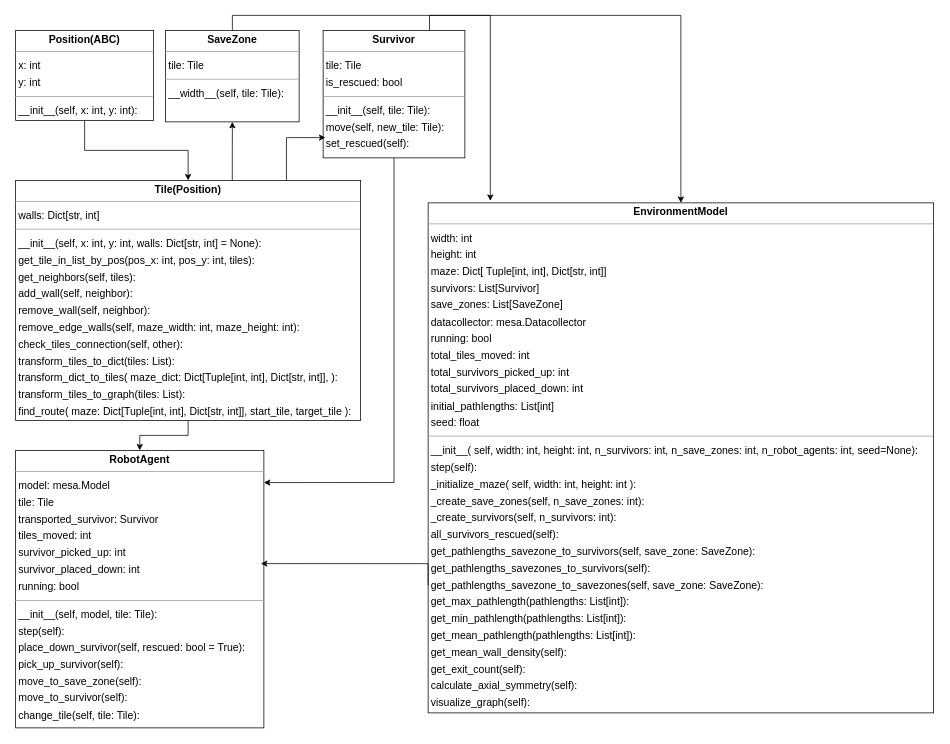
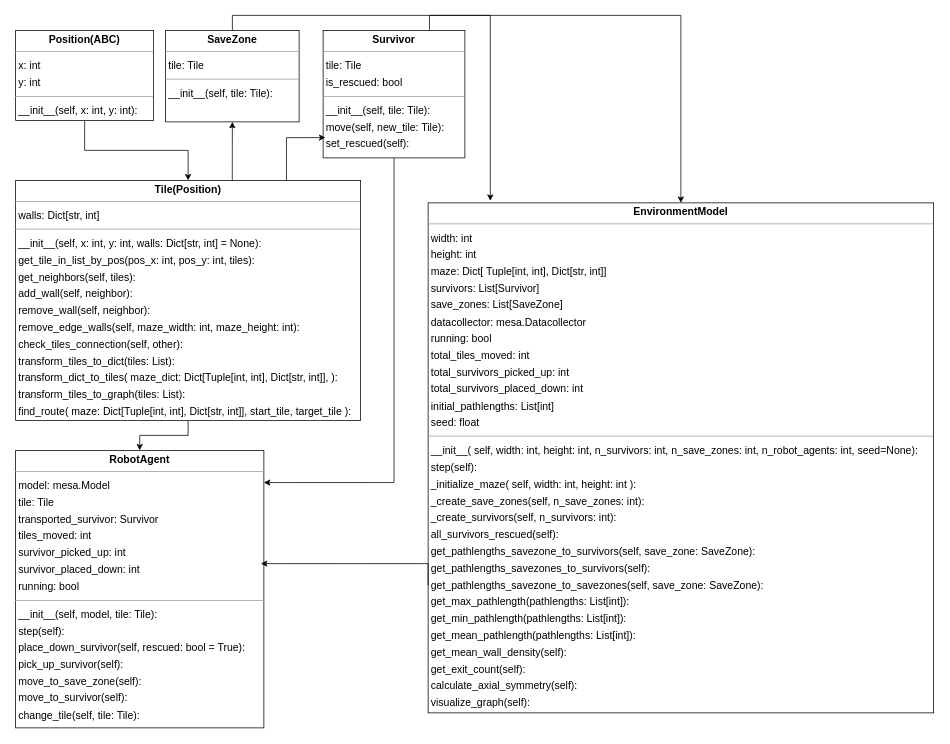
  <mxCell id="0" />
  <mxCell id="1" parent="0" />
  <mxCell id="2" value="&lt;p style=&quot;margin:0px;margin-top:4px;text-align:center;&quot;&gt;&lt;b&gt;EnvironmentModel&lt;/b&gt;&lt;/p&gt;&lt;hr size=&quot;1&quot;&gt;&lt;p style=&quot;margin:0 0 0 4px;line-height:1.6;&quot;&gt;width: int&lt;br&gt; height: int&amp;nbsp;&lt;br&gt; maze: Dict[ Tuple[int, int], Dict[str, int]]&lt;br&gt; survivors: List[Survivor]&lt;br&gt; save_zones: List[SaveZone]&lt;br&gt; datacollector: mesa.Datacollector&lt;/p&gt;&lt;p style=&quot;margin:0 0 0 4px;line-height:1.6;&quot;&gt;running: bool&lt;/p&gt;&lt;p style=&quot;margin:0 0 0 4px;line-height:1.6;&quot;&gt;total_tiles_moved: int&lt;/p&gt;&lt;p style=&quot;margin:0 0 0 4px;line-height:1.6;&quot;&gt;total_survivors_picked_up: int&lt;/p&gt;&lt;p style=&quot;margin:0 0 0 4px;line-height:1.6;&quot;&gt;total_survivors_placed_down: int&lt;/p&gt;&lt;p style=&quot;margin:0 0 0 4px;line-height:1.6;&quot;&gt;initial_pathlengths: List[int]&lt;/p&gt;&lt;p style=&quot;margin:0 0 0 4px;line-height:1.6;&quot;&gt;seed: float&lt;/p&gt;&lt;hr size=&quot;1&quot;&gt;&lt;p style=&quot;margin:0 0 0 4px;line-height:1.6;&quot;&gt; __init__(         self,         width: int,         height: int,         n_survivors: int,         n_save_zones: int,         n_robot_agents: int,         seed=None): &lt;br&gt; step(self): &lt;br&gt; _initialize_maze(         self, width: int, height: int     ): &lt;br&gt; _create_save_zones(self, n_save_zones: int): &lt;br&gt; _create_survivors(self, n_survivors: int): &lt;br&gt; all_survivors_rescued(self): &lt;br&gt; get_pathlengths_savezone_to_survivors(self, save_zone: SaveZone): &lt;br&gt; get_pathlengths_savezones_to_survivors(self): &lt;br&gt; get_pathlengths_savezone_to_savezones(self, save_zone: SaveZone): &lt;br&gt; get_max_pathlength(pathlengths: List[int]): &lt;br&gt; get_min_pathlength(pathlengths: List[int]): &lt;br&gt; get_mean_pathlength(pathlengths: List[int]): &lt;br&gt; get_mean_wall_density(self): &lt;br&gt; get_exit_count(self): &lt;br&gt; calculate_axial_symmetry(self):&lt;br&gt; visualize_graph(self): &lt;/p&gt;" style="verticalAlign=top;align=left;overflow=fill;fontSize=14;fontFamily=Helvetica;html=1;rounded=0;shadow=0;comic=0;labelBackgroundColor=none;strokeWidth=1;" parent="1" vertex="1"><mxGeometry x="570" y="270" width="674" height="680" as="geometry" /></mxCell>
  <mxCell id="3" style="edgeStyle=orthogonalEdgeStyle;rounded=0;orthogonalLoop=1;jettySize=auto;html=1;entryX=0.5;entryY=0;entryDx=0;entryDy=0;" edge="1" parent="1" source="4" target="12"><mxGeometry relative="1" as="geometry" /></mxCell>
  <mxCell id="4" value="&lt;p style=&quot;margin:0px;margin-top:4px;text-align:center;&quot;&gt;&lt;b&gt;Position(ABC)&lt;/b&gt;&lt;/p&gt;&lt;hr size=&quot;1&quot;&gt;&lt;p style=&quot;margin:0 0 0 4px;line-height:1.6;&quot;&gt; x: int&lt;br&gt; y: int&lt;br&gt;&lt;/p&gt;&lt;hr size=&quot;1&quot;&gt;&lt;p style=&quot;margin:0 0 0 4px;line-height:1.6;&quot;&gt; __init__(self, x: int, y: int): &lt;/p&gt;" style="verticalAlign=top;align=left;overflow=fill;fontSize=14;fontFamily=Helvetica;html=1;rounded=0;shadow=0;comic=0;labelBackgroundColor=none;strokeWidth=1;" parent="1" vertex="1"><mxGeometry x="20" y="40" width="184" height="120" as="geometry" /></mxCell>
  <mxCell id="5" value="&lt;p style=&quot;margin:0px;margin-top:4px;text-align:center;&quot;&gt;&lt;b&gt;RobotAgent&lt;/b&gt;&lt;/p&gt;&lt;hr size=&quot;1&quot;&gt;&lt;p style=&quot;margin:0 0 0 4px;line-height:1.6;&quot;&gt;model: mesa.Model&lt;/p&gt;&lt;p style=&quot;margin:0 0 0 4px;line-height:1.6;&quot;&gt;tile: Tile&lt;/p&gt;&lt;p style=&quot;margin:0 0 0 4px;line-height:1.6;&quot;&gt;transported_survivor: Survivor&lt;/p&gt;&lt;p style=&quot;margin:0 0 0 4px;line-height:1.6;&quot;&gt;tiles_moved: int&lt;/p&gt;&lt;p style=&quot;margin:0 0 0 4px;line-height:1.6;&quot;&gt;survivor_picked_up: int&lt;/p&gt;&lt;p style=&quot;margin:0 0 0 4px;line-height:1.6;&quot;&gt;survivor_placed_down: int&lt;/p&gt;&lt;p style=&quot;margin:0 0 0 4px;line-height:1.6;&quot;&gt;running: bool&lt;/p&gt;&lt;hr size=&quot;1&quot;&gt;&lt;p style=&quot;margin:0 0 0 4px;line-height:1.6;&quot;&gt; __init__(self, model, tile: Tile): &lt;br&gt; step(self): &lt;br&gt; place_down_survivor(self, rescued: bool = True): &lt;br&gt; pick_up_survivor(self): &lt;br&gt; move_to_save_zone(self): &lt;br&gt; move_to_survivor(self): &lt;br&gt; change_tile(self, tile: Tile): &lt;/p&gt;" style="verticalAlign=top;align=left;overflow=fill;fontSize=14;fontFamily=Helvetica;html=1;rounded=0;shadow=0;comic=0;labelBackgroundColor=none;strokeWidth=1;" parent="1" vertex="1"><mxGeometry x="20" y="600" width="331" height="370" as="geometry" /></mxCell>
- <mxCell id="6" value="&lt;p style=&quot;margin:0px;margin-top:4px;text-align:center;&quot;&gt;&lt;b&gt;SaveZone&lt;/b&gt;&lt;/p&gt;&lt;hr size=&quot;1&quot;&gt;&lt;p style=&quot;margin:0 0 0 4px;line-height:1.6;&quot;&gt; tile: Tile&lt;br&gt;&lt;/p&gt;&lt;hr size=&quot;1&quot;&gt;&lt;p style=&quot;margin:0 0 0 4px;line-height:1.6;&quot;&gt; __width__(self, tile: Tile): &lt;/p&gt;" style="verticalAlign=top;align=left;overflow=fill;fontSize=14;fontFamily=Helvetica;html=1;rounded=0;shadow=0;comic=0;labelBackgroundColor=none;strokeWidth=1;" parent="1" vertex="1"><mxGeometry x="220" y="40" width="178" height="122" as="geometry" /></mxCell>
+ <mxCell id="6" value="&lt;p style=&quot;margin:0px;margin-top:4px;text-align:center;&quot;&gt;&lt;b&gt;SaveZone&lt;/b&gt;&lt;/p&gt;&lt;hr size=&quot;1&quot;&gt;&lt;p style=&quot;margin:0 0 0 4px;line-height:1.6;&quot;&gt; tile: Tile&lt;br&gt;&lt;/p&gt;&lt;hr size=&quot;1&quot;&gt;&lt;p style=&quot;margin:0 0 0 4px;line-height:1.6;&quot;&gt; __init__(self, tile: Tile): &lt;/p&gt;" style="verticalAlign=top;align=left;overflow=fill;fontSize=14;fontFamily=Helvetica;html=1;rounded=0;shadow=0;comic=0;labelBackgroundColor=none;strokeWidth=1;" parent="1" vertex="1"><mxGeometry x="220" y="40" width="178" height="122" as="geometry" /></mxCell>
  <mxCell id="7" style="edgeStyle=orthogonalEdgeStyle;rounded=0;orthogonalLoop=1;jettySize=auto;html=1;exitX=0.75;exitY=0;exitDx=0;exitDy=0;" edge="1" parent="1" source="8" target="2"><mxGeometry relative="1" as="geometry" /></mxCell>
  <mxCell id="8" value="&lt;p style=&quot;margin:0px;margin-top:4px;text-align:center;&quot;&gt;&lt;b&gt;Survivor&lt;/b&gt;&lt;/p&gt;&lt;hr size=&quot;1&quot;&gt;&lt;p style=&quot;margin:0 0 0 4px;line-height:1.6;&quot;&gt; tile: Tile&lt;br&gt; is_rescued: bool&lt;/p&gt;&lt;hr size=&quot;1&quot;&gt;&lt;p style=&quot;margin:0 0 0 4px;line-height:1.6;&quot;&gt; __init__(self, tile: Tile): &lt;br&gt; move(self, new_tile: Tile): &lt;br&gt; set_rescued(self): &lt;/p&gt;" style="verticalAlign=top;align=left;overflow=fill;fontSize=14;fontFamily=Helvetica;html=1;rounded=0;shadow=0;comic=0;labelBackgroundColor=none;strokeWidth=1;" parent="1" vertex="1"><mxGeometry x="430" y="40" width="189" height="170" as="geometry" /></mxCell>
  <mxCell id="9" style="edgeStyle=orthogonalEdgeStyle;rounded=0;orthogonalLoop=1;jettySize=auto;html=1;entryX=0.5;entryY=1;entryDx=0;entryDy=0;exitX=0.628;exitY=0.003;exitDx=0;exitDy=0;exitPerimeter=0;" edge="1" parent="1" source="12" target="6"><mxGeometry relative="1" as="geometry" /></mxCell>
  <mxCell id="10" style="edgeStyle=orthogonalEdgeStyle;rounded=0;orthogonalLoop=1;jettySize=auto;html=1;entryX=0.016;entryY=0.841;entryDx=0;entryDy=0;exitX=0.785;exitY=0.009;exitDx=0;exitDy=0;exitPerimeter=0;entryPerimeter=0;" edge="1" parent="1" source="12" target="8"><mxGeometry relative="1" as="geometry"><Array as="points"><mxPoint x="381" y="183" /></Array></mxGeometry></mxCell>
  <mxCell id="11" style="edgeStyle=orthogonalEdgeStyle;rounded=0;orthogonalLoop=1;jettySize=auto;html=1;" edge="1" parent="1" source="12" target="5"><mxGeometry relative="1" as="geometry" /></mxCell>
  <mxCell id="12" value="&lt;p style=&quot;margin:0px;margin-top:4px;text-align:center;&quot;&gt;&lt;b&gt;Tile(Position)&lt;/b&gt;&lt;/p&gt;&lt;hr size=&quot;1&quot;&gt;&lt;p style=&quot;margin:0 0 0 4px;line-height:1.6;&quot;&gt; walls: Dict[str, int]&lt;br&gt;&lt;/p&gt;&lt;hr size=&quot;1&quot;&gt;&lt;p style=&quot;margin:0 0 0 4px;line-height:1.6;&quot;&gt; __init__(self, x: int, y: int, walls: Dict[str, int] = None): &lt;br&gt; get_tile_in_list_by_pos(pos_x: int, pos_y: int, tiles): &lt;br&gt; get_neighbors(self, tiles): &lt;br&gt; add_wall(self, neighbor): &lt;br&gt; remove_wall(self, neighbor): &lt;br&gt; remove_edge_walls(self, maze_width: int, maze_height: int): &lt;br&gt; check_tiles_connection(self, other): &lt;br&gt; transform_tiles_to_dict(tiles: List): &lt;br&gt; transform_dict_to_tiles(         maze_dict: Dict[Tuple[int, int], Dict[str, int]],     ): &lt;br&gt; transform_tiles_to_graph(tiles: List): &lt;br&gt; find_route(         maze: Dict[Tuple[int, int], Dict[str, int]], start_tile, target_tile     ): &lt;/p&gt;" style="verticalAlign=top;align=left;overflow=fill;fontSize=14;fontFamily=Helvetica;html=1;rounded=0;shadow=0;comic=0;labelBackgroundColor=none;strokeWidth=1;" parent="1" vertex="1"><mxGeometry x="20" y="240" width="460" height="320" as="geometry" /></mxCell>
  <mxCell id="13" style="edgeStyle=orthogonalEdgeStyle;rounded=0;orthogonalLoop=1;jettySize=auto;html=1;exitX=0.5;exitY=1;exitDx=0;exitDy=0;" edge="1" parent="1" source="4" target="4"><mxGeometry relative="1" as="geometry" /></mxCell>
  <mxCell id="14" style="edgeStyle=orthogonalEdgeStyle;rounded=0;orthogonalLoop=1;jettySize=auto;html=1;exitX=0.5;exitY=1;exitDx=0;exitDy=0;" edge="1" parent="1" source="5" target="5"><mxGeometry relative="1" as="geometry" /></mxCell>
  <mxCell id="15" style="edgeStyle=orthogonalEdgeStyle;rounded=0;orthogonalLoop=1;jettySize=auto;html=1;exitX=0.5;exitY=1;exitDx=0;exitDy=0;entryX=1;entryY=0.116;entryDx=0;entryDy=0;entryPerimeter=0;" edge="1" parent="1" source="8" target="5"><mxGeometry relative="1" as="geometry" /></mxCell>
  <mxCell id="16" style="edgeStyle=orthogonalEdgeStyle;rounded=0;orthogonalLoop=1;jettySize=auto;html=1;entryX=0.123;entryY=-0.004;entryDx=0;entryDy=0;entryPerimeter=0;" edge="1" parent="1" source="6" target="2"><mxGeometry relative="1" as="geometry"><Array as="points"><mxPoint x="309" y="20" /><mxPoint x="653" y="20" /></Array></mxGeometry></mxCell>
  <mxCell id="17" style="edgeStyle=orthogonalEdgeStyle;rounded=0;orthogonalLoop=1;jettySize=auto;html=1;exitX=0;exitY=0.75;exitDx=0;exitDy=0;entryX=0.988;entryY=0.408;entryDx=0;entryDy=0;entryPerimeter=0;" edge="1" parent="1" source="2" target="5"><mxGeometry relative="1" as="geometry"><Array as="points"><mxPoint x="570" y="751" /></Array></mxGeometry></mxCell>
